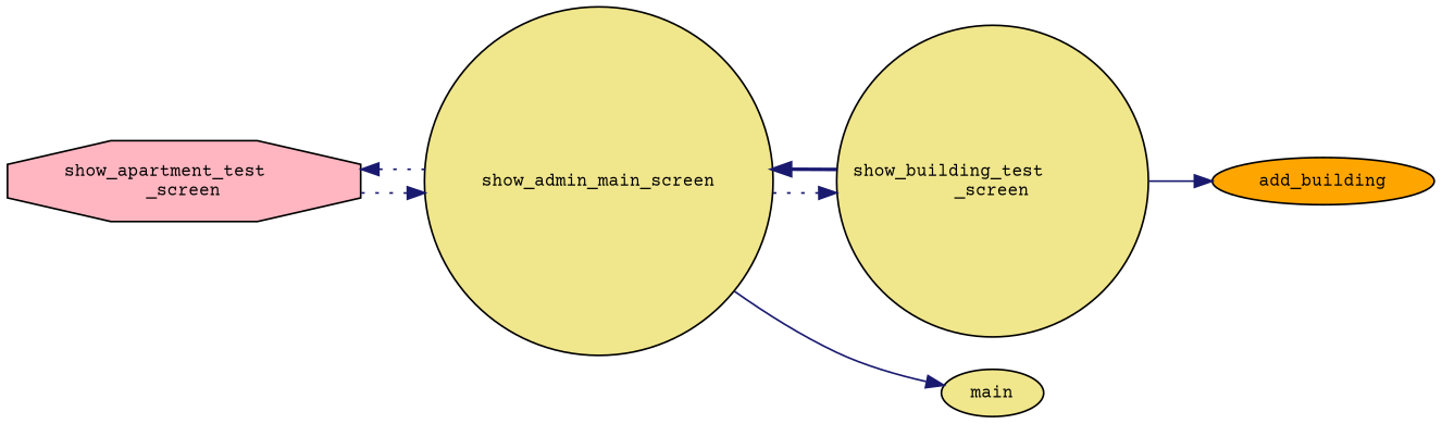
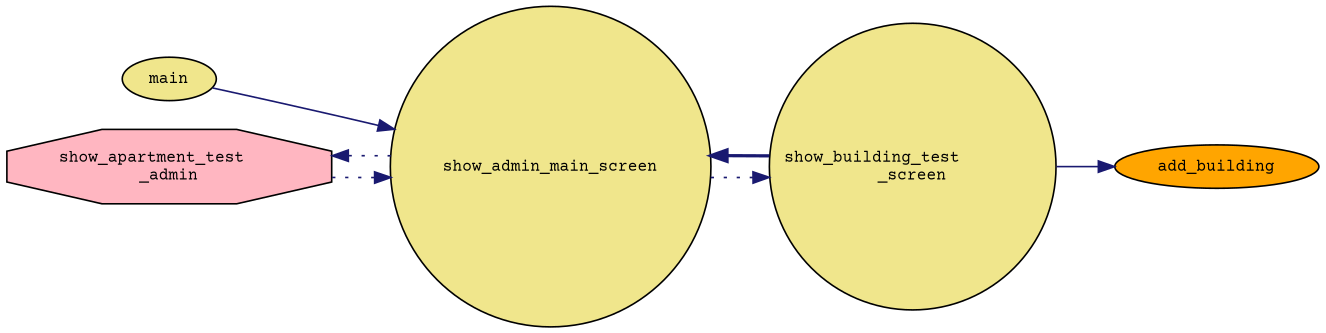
  digraph {
    fontname="Courier Prime"
    rankdir=RL
    node [color=black fillcolor=khaki fontname="Courier Prime" fontsize=10 shape=ellipse style=filled]
    edge [color=midnightblue dir=back fontname="Courier Prime" fontsize=10 labelfontname=Helvetica labelfontsize=10 style=dotted]
    n1 [fillcolor=orange fontcolor=black height=0.2 label=add_building width=0.4]
    n2 [height=0.2 label="show_building_test\l_screen" shape=circle width=0.4]
    n3 [height=0.2 label=show_admin_main_screen shape=circle width=0.4]
    n4 [height=0.2 label=main width=0.4]
-   n5 [fillcolor=lightpink height=0.2 label="show_apartment_test\l_screen" shape=octagon width=0.4]
+   n5 [fillcolor=lightpink height=0.2 label="show_apartment_test\l_admin" shape=octagon width=0.4]
    n1 -> n2 [style=solid]
    n2 -> n3
    n3 -> n2 [style=bold]
-   n4 -> n3 [style=solid]
+   n3 -> n4 [style=solid]
    n3 -> n5
    n5 -> n3
  }
